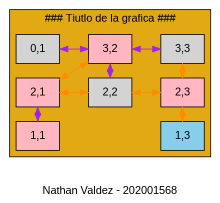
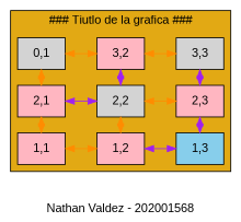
  digraph {
    fontname="Liberation Sans"
    label="Nathan Valdez - 202001568"
    rankdir=LR
    node [fillcolor=lightpink fontname="Liberation Sans" group=1 shape=box style=filled]
    edge [color=darkorange dir=both fontname="Liberation Sans"]
    n1 [label="1,1"]
    n2 [group=2 label="2,1"]
    n3 [fillcolor=lightgrey group=3 label="0,1"]
+   n4 [label="1,2"]
    n5 [fillcolor=lightgrey group=2 label="2,2"]
    n6 [group=3 label="3,2"]
    n7 [fillcolor=skyblue label="1,3"]
    n8 [group=2 label="2,3"]
    n9 [fillcolor=lightgrey group=3 label="3,3"]
    subgraph cluster_1 {
      bgcolor="#E2A914"
      label="### Tiutlo de la grafica ###"
      subgraph sub_2 {
        bgcolor="#E2A914"
        label="### Tiutlo de la grafica ###"
        rank=same
        n1
        n2
        n3
      }
      subgraph sub_3 {
        bgcolor="#E2A914"
        label="### Tiutlo de la grafica ###"
        rank=same
+       n4
        n5
        n6
      }
      subgraph sub_4 {
        bgcolor="#E2A914"
        label="### Tiutlo de la grafica ###"
        rank=same
        n7
        n8
        n9
      }
    }
-   n1 -> n2 [color=purple]
-   n2 -> n6
-   n2 -> n5
-   n3 -> n6 [color=purple]
+   n1 -> n2
+   n1 -> n4
+   n2 -> n3
+   n2 -> n5 [color=purple]
+   n3 -> n6
+   n4 -> n5
+   n4 -> n7 [color=purple]
    n5 -> n6 [color=purple]
    n5 -> n8
-   n6 -> n9 [color=purple]
-   n7 -> n8
-   n8 -> n9
+   n6 -> n9
+   n7 -> n8 [color=purple]
+   n8 -> n9 [color=purple]
  }
